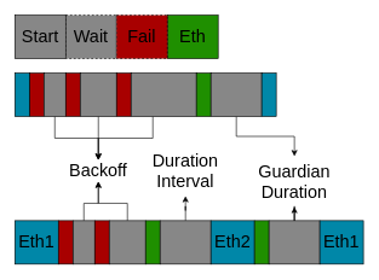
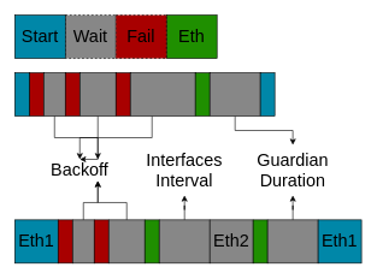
  <mxCell id="0" />
  <mxCell id="1" parent="0" />
  <mxCell id="2" value="" style="rounded=0;whiteSpace=wrap;html=1;fillColor=#a80000;fontSize=24;" vertex="1" parent="1"><mxGeometry x="40" y="100" width="20" height="60" as="geometry" /></mxCell>
  <mxCell id="3" value="Wait" style="rounded=0;whiteSpace=wrap;html=1;gradientColor=none;fillColor=#878787;fontSize=24;dashed=1;" vertex="1" parent="1"><mxGeometry x="90" y="20" width="70" height="60" as="geometry" /></mxCell>
  <mxCell id="4" value="Eth" style="rounded=0;whiteSpace=wrap;html=1;fillColor=#1f8f00;fontSize=24;" vertex="1" parent="1"><mxGeometry x="230" y="20" width="70" height="60" as="geometry" /></mxCell>
- <mxCell id="5" value="&lt;font style=&quot;font-size: 24px;&quot;&gt;Start&lt;br&gt;&lt;/font&gt;" style="rounded=0;whiteSpace=wrap;html=1;fillColor=#878787;" vertex="1" parent="1"><mxGeometry x="20" y="20" width="70" height="60" as="geometry" /></mxCell>
+ <mxCell id="5" value="&lt;font style=&quot;font-size: 24px;&quot;&gt;Start&lt;br&gt;&lt;/font&gt;" style="rounded=0;whiteSpace=wrap;html=1;fillColor=#0087a8;" vertex="1" parent="1"><mxGeometry x="20" y="20" width="70" height="60" as="geometry" /></mxCell>
  <mxCell id="6" value="" style="rounded=0;whiteSpace=wrap;html=1;fillColor=#0087a8;" vertex="1" parent="1"><mxGeometry x="20" y="100" width="20" height="60" as="geometry" /></mxCell>
  <mxCell id="7" value="" style="edgeStyle=orthogonalEdgeStyle;rounded=0;orthogonalLoop=1;jettySize=auto;html=1;" edge="1" parent="1" source="8" target="34"><mxGeometry relative="1" as="geometry"><mxPoint x="75" y="200" as="targetPoint" /><Array as="points"><mxPoint x="75" y="190" /><mxPoint x="135" y="190" /></Array></mxGeometry></mxCell>
  <mxCell id="8" value="" style="rounded=0;whiteSpace=wrap;html=1;gradientColor=none;fillColor=#878787;fontSize=24;" vertex="1" parent="1"><mxGeometry x="60" y="100" width="30" height="60" as="geometry" /></mxCell>
  <mxCell id="9" value="" style="rounded=0;whiteSpace=wrap;html=1;fillColor=#a80000;fontSize=24;" vertex="1" parent="1"><mxGeometry x="90" y="100" width="20" height="60" as="geometry" /></mxCell>
  <mxCell id="10" value="" style="edgeStyle=orthogonalEdgeStyle;rounded=0;orthogonalLoop=1;jettySize=auto;html=1;" edge="1" parent="1" source="11" target="34"><mxGeometry relative="1" as="geometry" /></mxCell>
  <mxCell id="11" value="" style="rounded=0;whiteSpace=wrap;html=1;gradientColor=none;fillColor=#878787;fontSize=24;" vertex="1" parent="1"><mxGeometry x="110" y="100" width="50" height="60" as="geometry" /></mxCell>
  <mxCell id="12" value="" style="rounded=0;whiteSpace=wrap;html=1;fillColor=#a80000;fontSize=24;" vertex="1" parent="1"><mxGeometry x="160" y="100" width="20" height="60" as="geometry" /></mxCell>
  <mxCell id="13" style="edgeStyle=orthogonalEdgeStyle;rounded=0;orthogonalLoop=1;jettySize=auto;html=1;entryX=0.5;entryY=0;entryDx=0;entryDy=0;" edge="1" parent="1" source="14" target="34"><mxGeometry relative="1" as="geometry"><mxPoint x="170" y="210" as="targetPoint" /><Array as="points"><mxPoint x="210" y="190" /><mxPoint x="135" y="190" /></Array></mxGeometry></mxCell>
  <mxCell id="14" value="" style="rounded=0;whiteSpace=wrap;html=1;gradientColor=none;fillColor=#878787;fontSize=24;" vertex="1" parent="1"><mxGeometry x="180" y="100" width="90" height="60" as="geometry" /></mxCell>
  <mxCell id="15" value="Fail" style="rounded=0;whiteSpace=wrap;html=1;fillColor=#a80000;fontSize=24;dashed=1;" vertex="1" parent="1"><mxGeometry x="160" y="20" width="70" height="60" as="geometry" /></mxCell>
  <mxCell id="16" value="" style="rounded=0;whiteSpace=wrap;html=1;fillColor=#1f8f00;fontSize=24;" vertex="1" parent="1"><mxGeometry x="270" y="100" width="20" height="60" as="geometry" /></mxCell>
  <mxCell id="17" value="" style="edgeStyle=orthogonalEdgeStyle;rounded=0;orthogonalLoop=1;jettySize=auto;html=1;" edge="1" parent="1" source="18" target="36"><mxGeometry relative="1" as="geometry" /></mxCell>
  <mxCell id="18" value="" style="rounded=0;whiteSpace=wrap;html=1;gradientColor=none;fillColor=#878787;fontSize=24;" vertex="1" parent="1"><mxGeometry x="290" y="100" width="70" height="60" as="geometry" /></mxCell>
  <mxCell id="19" value="" style="rounded=0;whiteSpace=wrap;html=1;fillColor=#0087a8;" vertex="1" parent="1"><mxGeometry x="360" y="100" width="20" height="60" as="geometry" /></mxCell>
  <mxCell id="20" value="&lt;font style=&quot;font-size: 24px;&quot;&gt;Eth1&lt;/font&gt;" style="rounded=0;whiteSpace=wrap;html=1;fillColor=#0087a8;" vertex="1" parent="1"><mxGeometry x="20" y="304" width="60" height="60" as="geometry" /></mxCell>
  <mxCell id="21" value="" style="rounded=0;whiteSpace=wrap;html=1;fillColor=#a80000;fontSize=24;" vertex="1" parent="1"><mxGeometry x="80" y="304" width="20" height="60" as="geometry" /></mxCell>
  <mxCell id="22" value="" style="edgeStyle=orthogonalEdgeStyle;rounded=0;orthogonalLoop=1;jettySize=auto;html=1;" edge="1" parent="1" source="23" target="34"><mxGeometry relative="1" as="geometry"><Array as="points"><mxPoint x="115" y="280" /><mxPoint x="135" y="280" /></Array></mxGeometry></mxCell>
  <mxCell id="23" value="" style="rounded=0;whiteSpace=wrap;html=1;gradientColor=none;fillColor=#878787;fontSize=24;" vertex="1" parent="1"><mxGeometry x="100" y="304" width="30" height="60" as="geometry" /></mxCell>
  <mxCell id="24" value="" style="rounded=0;whiteSpace=wrap;html=1;fillColor=#a80000;fontSize=24;" vertex="1" parent="1"><mxGeometry x="130" y="304" width="20" height="60" as="geometry" /></mxCell>
  <mxCell id="25" value="" style="edgeStyle=orthogonalEdgeStyle;rounded=0;orthogonalLoop=1;jettySize=auto;html=1;" edge="1" parent="1" source="26" target="34"><mxGeometry relative="1" as="geometry"><Array as="points"><mxPoint x="175" y="280" /><mxPoint x="135" y="280" /></Array></mxGeometry></mxCell>
  <mxCell id="26" value="" style="rounded=0;whiteSpace=wrap;html=1;gradientColor=none;fillColor=#878787;fontSize=24;" vertex="1" parent="1"><mxGeometry x="150" y="304" width="50" height="60" as="geometry" /></mxCell>
  <mxCell id="27" value="" style="rounded=0;whiteSpace=wrap;html=1;fillColor=#1f8f00;fontSize=24;" vertex="1" parent="1"><mxGeometry x="200" y="304" width="20" height="60" as="geometry" /></mxCell>
  <mxCell id="28" value="" style="edgeStyle=orthogonalEdgeStyle;rounded=0;orthogonalLoop=1;jettySize=auto;html=1;entryX=0.5;entryY=1;entryDx=0;entryDy=0;" edge="1" parent="1" source="29" target="35"><mxGeometry relative="1" as="geometry"><mxPoint x="255" y="280" as="targetPoint" /></mxGeometry></mxCell>
  <mxCell id="29" value="" style="rounded=0;whiteSpace=wrap;html=1;gradientColor=none;fillColor=#878787;fontSize=24;" vertex="1" parent="1"><mxGeometry x="220" y="304" width="70" height="60" as="geometry" /></mxCell>
- <mxCell id="30" value="&lt;font style=&quot;font-size: 24px;&quot;&gt;Eth2&lt;/font&gt;" style="rounded=0;whiteSpace=wrap;html=1;fillColor=#0087a8;" vertex="1" parent="1"><mxGeometry x="290" y="304" width="60" height="60" as="geometry" /></mxCell>
+ <mxCell id="30" value="&lt;font style=&quot;font-size: 24px;&quot;&gt;Eth2&lt;/font&gt;" style="rounded=0;whiteSpace=wrap;html=1;fillColor=#878787;" vertex="1" parent="1"><mxGeometry x="290" y="304" width="60" height="60" as="geometry" /></mxCell>
  <mxCell id="31" value="" style="rounded=0;whiteSpace=wrap;html=1;fillColor=#1f8f00;fontSize=24;" vertex="1" parent="1"><mxGeometry x="350" y="304" width="20" height="60" as="geometry" /></mxCell>
  <mxCell id="32" value="" style="edgeStyle=orthogonalEdgeStyle;rounded=0;orthogonalLoop=1;jettySize=auto;html=1;" edge="1" parent="1" source="33" target="36"><mxGeometry relative="1" as="geometry" /></mxCell>
  <mxCell id="33" value="" style="rounded=0;whiteSpace=wrap;html=1;gradientColor=none;fillColor=#878787;fontSize=24;" vertex="1" parent="1"><mxGeometry x="370" y="304" width="70" height="60" as="geometry" /></mxCell>
- <mxCell id="34" value="Backoff" style="rounded=0;whiteSpace=wrap;html=1;gradientColor=none;fillColor=none;fontSize=24;strokeColor=none;" vertex="1" parent="1"><mxGeometry x="100" y="220" width="70" height="30" as="geometry" /></mxCell>
- <mxCell id="35" value="Duration&lt;br&gt;Interval" style="rounded=0;whiteSpace=wrap;html=1;gradientColor=none;fillColor=none;fontSize=24;strokeColor=none;" vertex="1" parent="1"><mxGeometry x="200" y="200" width="110" height="70" as="geometry" /></mxCell>
- <mxCell id="36" value="Guardian&lt;br&gt;Duration" style="rounded=0;whiteSpace=wrap;html=1;gradientColor=none;fillColor=none;fontSize=24;strokeColor=none;" vertex="1" parent="1"><mxGeometry x="350" y="215" width="110" height="70" as="geometry" /></mxCell>
+ <mxCell id="34" value="Backoff" style="rounded=0;whiteSpace=wrap;html=1;gradientColor=none;fillColor=none;fontSize=24;strokeColor=none;" vertex="1" parent="1"><mxGeometry x="75" y="220" width="70" height="30" as="geometry" /></mxCell>
+ <mxCell id="35" value="Interfaces&lt;br&gt;Interval" style="rounded=0;whiteSpace=wrap;html=1;gradientColor=none;fillColor=none;fontSize=24;strokeColor=none;" vertex="1" parent="1"><mxGeometry x="200" y="200" width="110" height="70" as="geometry" /></mxCell>
+ <mxCell id="36" value="Guardian&lt;br&gt;Duration" style="rounded=0;whiteSpace=wrap;html=1;gradientColor=none;fillColor=none;fontSize=24;strokeColor=none;" vertex="1" parent="1"><mxGeometry x="350" y="200" width="110" height="70" as="geometry" /></mxCell>
  <mxCell id="37" value="&lt;font style=&quot;font-size: 24px;&quot;&gt;Eth1&lt;/font&gt;" style="rounded=0;whiteSpace=wrap;html=1;fillColor=#0087a8;" vertex="1" parent="1"><mxGeometry x="440" y="304" width="60" height="60" as="geometry" /></mxCell>
